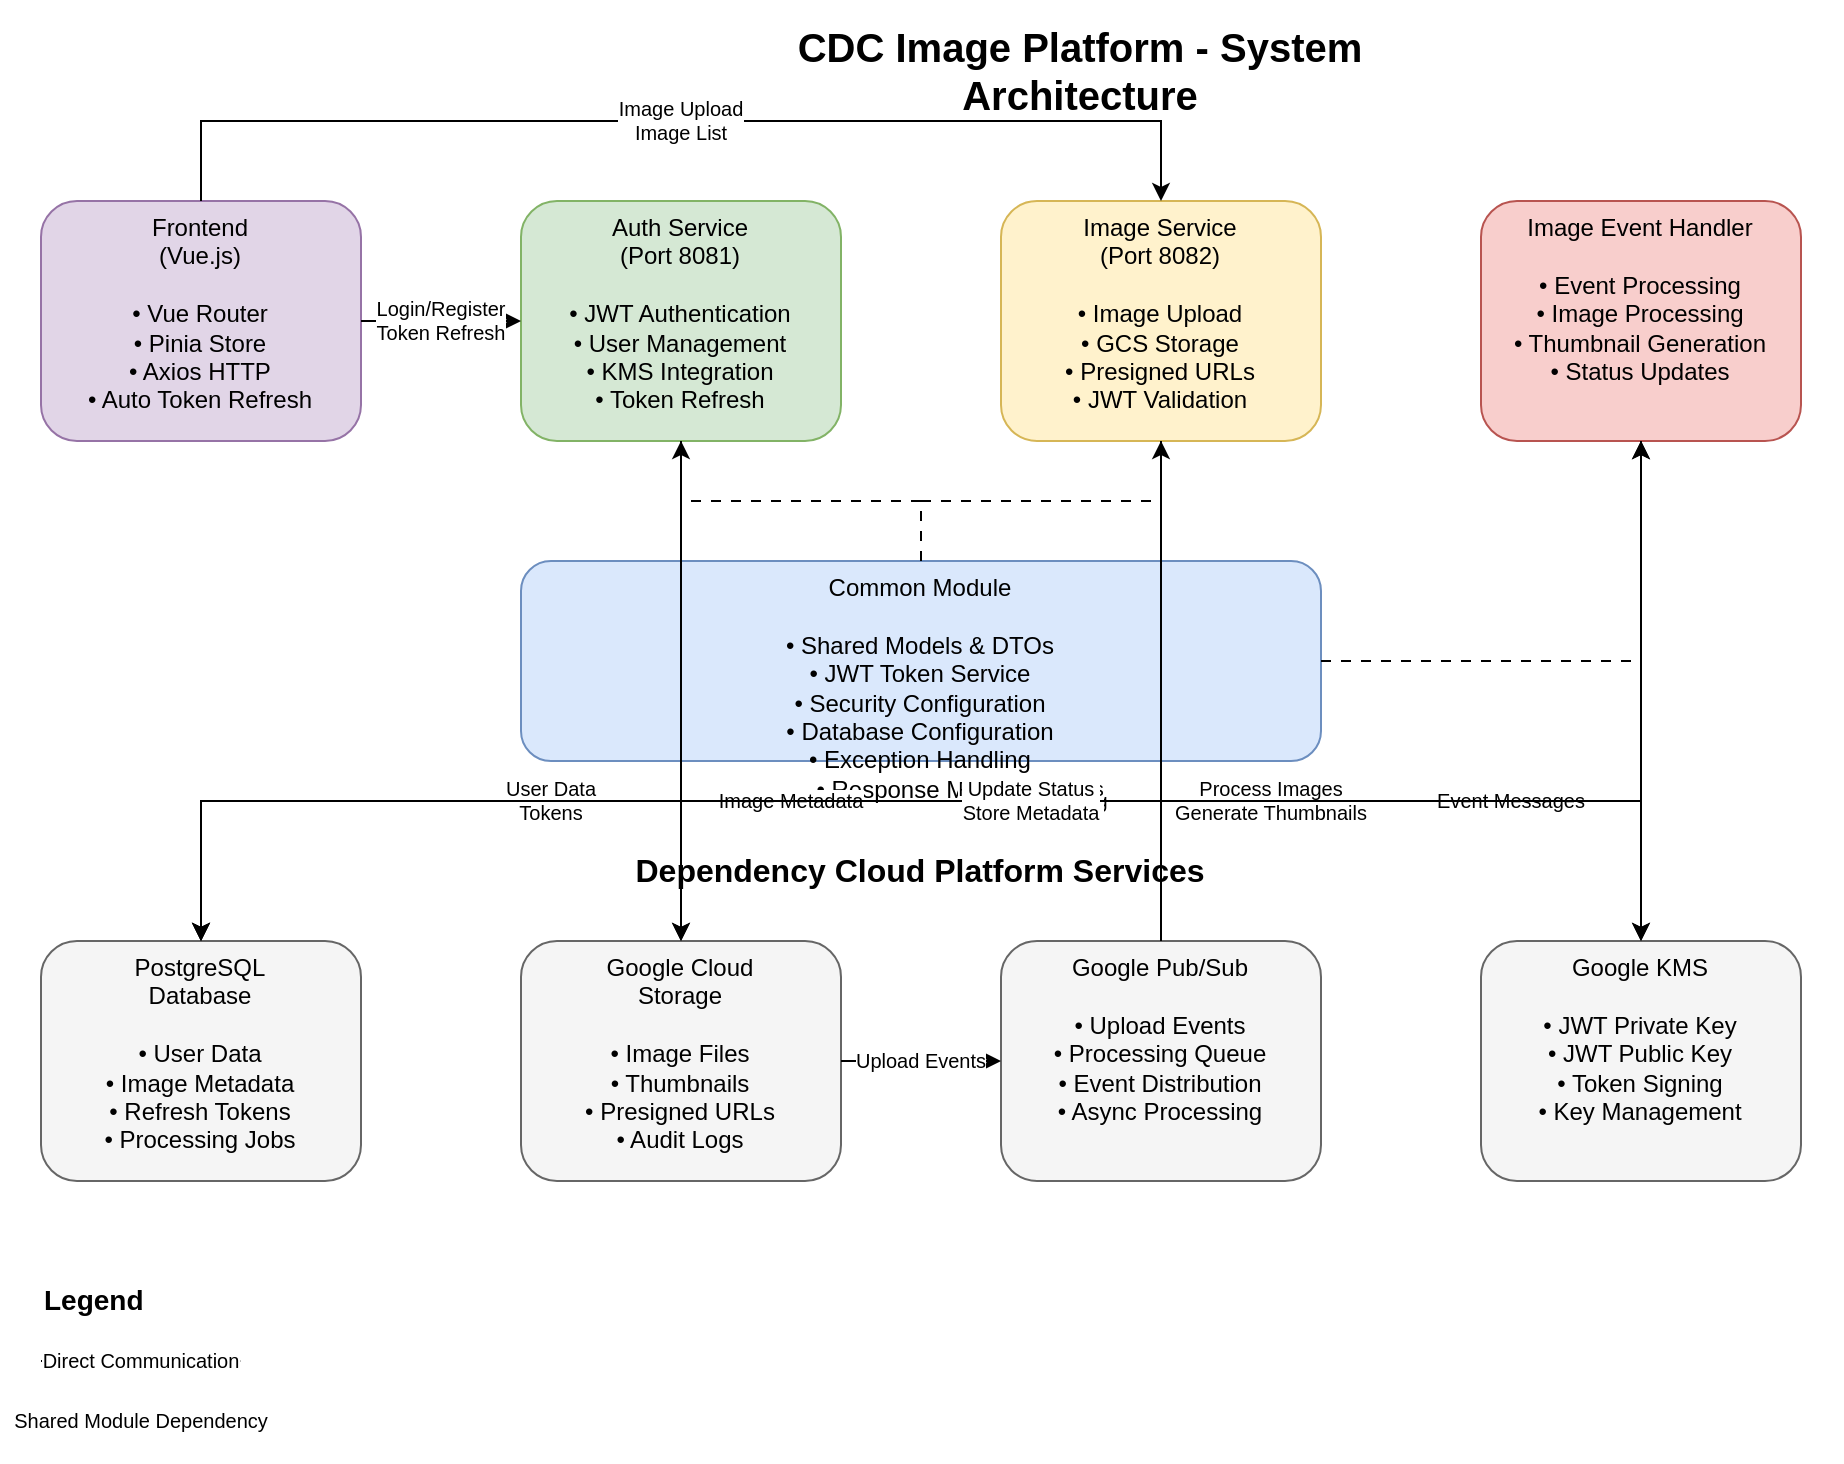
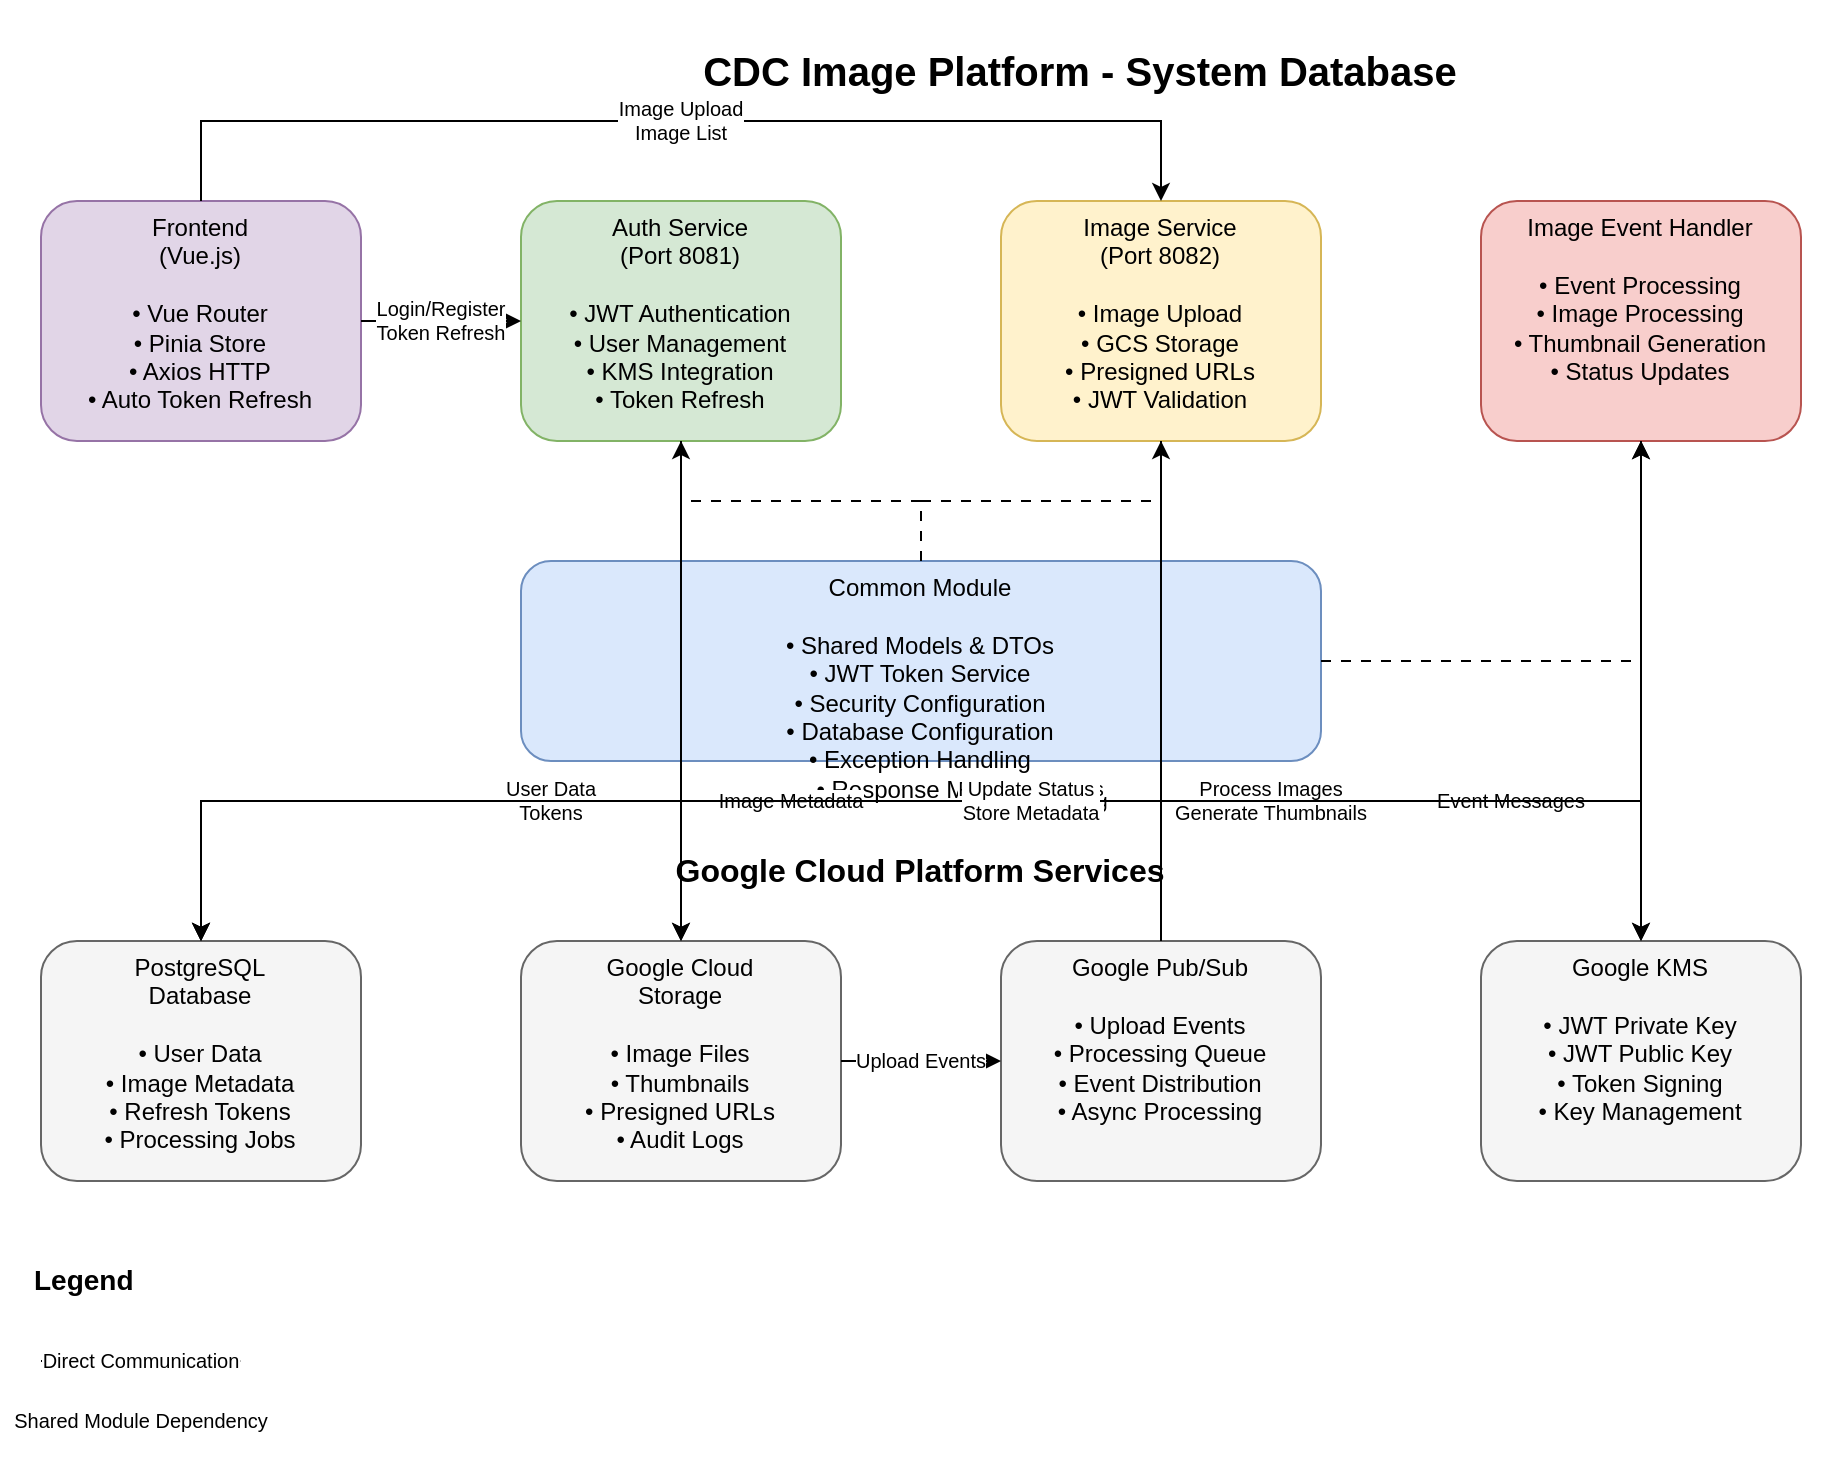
  <mxCell id="0" />
  <mxCell id="1" parent="0" />
- <mxCell id="2" value="CDC Image Platform - System Architecture" style="text;html=1;strokeColor=none;fillColor=none;align=center;verticalAlign=middle;whiteSpace=wrap;rounded=0;fontSize=20;fontStyle=1;" vertex="1" parent="1"><mxGeometry x="340" y="20" width="400" height="30" as="geometry" /></mxCell>
+ <mxCell id="2" value="CDC Image Platform - System Database" style="text;html=1;strokeColor=none;fillColor=none;align=center;verticalAlign=middle;whiteSpace=wrap;rounded=0;fontSize=20;fontStyle=1;" vertex="1" parent="1"><mxGeometry x="340" y="20" width="400" height="30" as="geometry" /></mxCell>
  <mxCell id="3" value="Frontend&#10;(Vue.js)&#10;&#10;• Vue Router&#10;• Pinia Store&#10;• Axios HTTP&#10;• Auto Token Refresh" style="rounded=1;whiteSpace=wrap;html=1;fillColor=#e1d5e7;strokeColor=#9673a6;fontSize=12;align=center;verticalAlign=top;" vertex="1" parent="1"><mxGeometry x="20" y="100" width="160" height="120" as="geometry" /></mxCell>
  <mxCell id="4" value="Auth Service&#10;(Port 8081)&#10;&#10;• JWT Authentication&#10;• User Management&#10;• KMS Integration&#10;• Token Refresh" style="rounded=1;whiteSpace=wrap;html=1;fillColor=#d5e8d4;strokeColor=#82b366;fontSize=12;align=center;verticalAlign=top;" vertex="1" parent="1"><mxGeometry x="260" y="100" width="160" height="120" as="geometry" /></mxCell>
  <mxCell id="5" value="Image Service&#10;(Port 8082)&#10;&#10;• Image Upload&#10;• GCS Storage&#10;• Presigned URLs&#10;• JWT Validation" style="rounded=1;whiteSpace=wrap;html=1;fillColor=#fff2cc;strokeColor=#d6b656;fontSize=12;align=center;verticalAlign=top;" vertex="1" parent="1"><mxGeometry x="500" y="100" width="160" height="120" as="geometry" /></mxCell>
  <mxCell id="6" value="Image Event Handler&#10;&#10;• Event Processing&#10;• Image Processing&#10;• Thumbnail Generation&#10;• Status Updates" style="rounded=1;whiteSpace=wrap;html=1;fillColor=#f8cecc;strokeColor=#b85450;fontSize=12;align=center;verticalAlign=top;" vertex="1" parent="1"><mxGeometry x="740" y="100" width="160" height="120" as="geometry" /></mxCell>
  <mxCell id="7" value="Common Module&#10;&#10;• Shared Models &amp; DTOs&#10;• JWT Token Service&#10;• Security Configuration&#10;• Database Configuration&#10;• Exception Handling&#10;• Response Models" style="rounded=1;whiteSpace=wrap;html=1;fillColor=#dae8fc;strokeColor=#6c8ebf;fontSize=12;align=center;verticalAlign=top;" vertex="1" parent="1"><mxGeometry x="260" y="280" width="400" height="100" as="geometry" /></mxCell>
- <mxCell id="8" value="Dependency Cloud Platform Services" style="text;html=1;strokeColor=none;fillColor=none;align=center;verticalAlign=middle;whiteSpace=wrap;rounded=0;fontSize=16;fontStyle=1;" vertex="1" parent="1"><mxGeometry x="20" y="420" width="880" height="30" as="geometry" /></mxCell>
+ <mxCell id="8" value="Google Cloud Platform Services" style="text;html=1;strokeColor=none;fillColor=none;align=center;verticalAlign=middle;whiteSpace=wrap;rounded=0;fontSize=16;fontStyle=1;" vertex="1" parent="1"><mxGeometry x="20" y="420" width="880" height="30" as="geometry" /></mxCell>
  <mxCell id="9" value="PostgreSQL&#10;Database&#10;&#10;• User Data&#10;• Image Metadata&#10;• Refresh Tokens&#10;• Processing Jobs" style="rounded=1;whiteSpace=wrap;html=1;fillColor=#f5f5f5;strokeColor=#666666;fontSize=12;align=center;verticalAlign=top;" vertex="1" parent="1"><mxGeometry x="20" y="470" width="160" height="120" as="geometry" /></mxCell>
  <mxCell id="10" value="Google Cloud&#10;Storage&#10;&#10;• Image Files&#10;• Thumbnails&#10;• Presigned URLs&#10;• Audit Logs" style="rounded=1;whiteSpace=wrap;html=1;fillColor=#f5f5f5;strokeColor=#666666;fontSize=12;align=center;verticalAlign=top;" vertex="1" parent="1"><mxGeometry x="260" y="470" width="160" height="120" as="geometry" /></mxCell>
  <mxCell id="11" value="Google Pub/Sub&#10;&#10;• Upload Events&#10;• Processing Queue&#10;• Event Distribution&#10;• Async Processing" style="rounded=1;whiteSpace=wrap;html=1;fillColor=#f5f5f5;strokeColor=#666666;fontSize=12;align=center;verticalAlign=top;" vertex="1" parent="1"><mxGeometry x="500" y="470" width="160" height="120" as="geometry" /></mxCell>
  <mxCell id="12" value="Google KMS&#10;&#10;• JWT Private Key&#10;• JWT Public Key&#10;• Token Signing&#10;• Key Management" style="rounded=1;whiteSpace=wrap;html=1;fillColor=#f5f5f5;strokeColor=#666666;fontSize=12;align=center;verticalAlign=top;" vertex="1" parent="1"><mxGeometry x="740" y="470" width="160" height="120" as="geometry" /></mxCell>
  <mxCell id="13" value="Login/Register&#10;Token Refresh" style="edgeStyle=orthogonalEdgeStyle;rounded=0;orthogonalLoop=1;jettySize=auto;html=1;fontSize=10;" edge="1" parent="1" source="3" target="4"><mxGeometry relative="1" as="geometry" /></mxCell>
  <mxCell id="14" value="Image Upload&#10;Image List" style="edgeStyle=orthogonalEdgeStyle;rounded=0;orthogonalLoop=1;jettySize=auto;html=1;fontSize=10;" edge="1" parent="1" source="3" target="5"><mxGeometry relative="1" as="geometry"><Array as="points"><mxPoint x="100" y="60" /><mxPoint x="580" y="60" /></Array></mxGeometry></mxCell>
  <mxCell id="15" value="JWT Signing" style="edgeStyle=orthogonalEdgeStyle;rounded=0;orthogonalLoop=1;jettySize=auto;html=1;fontSize=10;" edge="1" parent="1" source="4" target="12"><mxGeometry relative="1" as="geometry"><Array as="points"><mxPoint x="340" y="400" /><mxPoint x="820" y="400" /></Array></mxGeometry></mxCell>
  <mxCell id="16" value="User Data&#10;Tokens" style="edgeStyle=orthogonalEdgeStyle;rounded=0;orthogonalLoop=1;jettySize=auto;html=1;fontSize=10;" edge="1" parent="1" source="4" target="9"><mxGeometry relative="1" as="geometry"><Array as="points"><mxPoint x="340" y="400" /><mxPoint x="100" y="400" /></Array></mxGeometry></mxCell>
  <mxCell id="17" value="Presigned URLs&#10;File Operations" style="edgeStyle=orthogonalEdgeStyle;rounded=0;orthogonalLoop=1;jettySize=auto;html=1;fontSize=10;" edge="1" parent="1" source="5" target="10"><mxGeometry relative="1" as="geometry"><Array as="points"><mxPoint x="580" y="400" /><mxPoint x="340" y="400" /></Array></mxGeometry></mxCell>
  <mxCell id="18" value="Image Metadata" style="edgeStyle=orthogonalEdgeStyle;rounded=0;orthogonalLoop=1;jettySize=auto;html=1;fontSize=10;" edge="1" parent="1" source="5" target="9"><mxGeometry relative="1" as="geometry"><Array as="points"><mxPoint x="580" y="400" /><mxPoint x="100" y="400" /></Array></mxGeometry></mxCell>
  <mxCell id="19" value="Public Key&#10;JWT Validation" style="edgeStyle=orthogonalEdgeStyle;rounded=0;orthogonalLoop=1;jettySize=auto;html=1;fontSize=10;" edge="1" parent="1" source="5" target="12"><mxGeometry relative="1" as="geometry"><Array as="points"><mxPoint x="580" y="400" /><mxPoint x="820" y="400" /></Array></mxGeometry></mxCell>
  <mxCell id="20" value="Upload Events" style="edgeStyle=orthogonalEdgeStyle;rounded=0;orthogonalLoop=1;jettySize=auto;html=1;fontSize=10;" edge="1" parent="1" source="10" target="11"><mxGeometry relative="1" as="geometry" /></mxCell>
  <mxCell id="21" value="Event Messages" style="edgeStyle=orthogonalEdgeStyle;rounded=0;orthogonalLoop=1;jettySize=auto;html=1;fontSize=10;" edge="1" parent="1" source="11" target="6"><mxGeometry relative="1" as="geometry"><Array as="points"><mxPoint x="580" y="400" /><mxPoint x="820" y="400" /></Array></mxGeometry></mxCell>
  <mxCell id="22" value="Process Images&#10;Generate Thumbnails" style="edgeStyle=orthogonalEdgeStyle;rounded=0;orthogonalLoop=1;jettySize=auto;html=1;fontSize=10;" edge="1" parent="1" source="6" target="10"><mxGeometry relative="1" as="geometry"><Array as="points"><mxPoint x="820" y="400" /><mxPoint x="340" y="400" /></Array></mxGeometry></mxCell>
  <mxCell id="23" value="Update Status&#10;Store Metadata" style="edgeStyle=orthogonalEdgeStyle;rounded=0;orthogonalLoop=1;jettySize=auto;html=1;fontSize=10;" edge="1" parent="1" source="6" target="9"><mxGeometry relative="1" as="geometry"><Array as="points"><mxPoint x="820" y="400" /><mxPoint x="100" y="400" /></Array></mxGeometry></mxCell>
  <mxCell id="24" value="" style="edgeStyle=orthogonalEdgeStyle;rounded=0;orthogonalLoop=1;jettySize=auto;html=1;dashed=1;dashPattern=5 5;" edge="1" parent="1" source="7" target="4"><mxGeometry relative="1" as="geometry" /></mxCell>
  <mxCell id="25" value="" style="edgeStyle=orthogonalEdgeStyle;rounded=0;orthogonalLoop=1;jettySize=auto;html=1;dashed=1;dashPattern=5 5;" edge="1" parent="1" source="7" target="5"><mxGeometry relative="1" as="geometry" /></mxCell>
  <mxCell id="26" value="" style="edgeStyle=orthogonalEdgeStyle;rounded=0;orthogonalLoop=1;jettySize=auto;html=1;dashed=1;dashPattern=5 5;" edge="1" parent="1" source="7" target="6"><mxGeometry relative="1" as="geometry" /></mxCell>
- <mxCell id="27" value="Legend" style="text;html=1;strokeColor=none;fillColor=none;align=left;verticalAlign=middle;whiteSpace=wrap;rounded=0;fontSize=14;fontStyle=1;" vertex="1" parent="1"><mxGeometry x="20" y="640" width="60" height="20" as="geometry" /></mxCell>
+ <mxCell id="27" value="Legend" style="text;html=1;strokeColor=none;fillColor=none;align=left;verticalAlign=middle;whiteSpace=wrap;rounded=0;fontSize=14;fontStyle=1;" vertex="1" parent="1"><mxGeometry x="15" y="630" width="60" height="20" as="geometry" /></mxCell>
  <mxCell id="28" value="Direct Communication" style="edgeStyle=orthogonalEdgeStyle;rounded=0;orthogonalLoop=1;jettySize=auto;html=1;fontSize=10;" edge="1" parent="1"><mxGeometry x="80" y="670" width="100" height="20" as="geometry"><mxPoint x="20" y="680" as="sourcePoint" /><mxPoint x="120" y="680" as="targetPoint" /></mxGeometry></mxCell>
  <mxCell id="29" value="Shared Module Dependency" style="edgeStyle=orthogonalEdgeStyle;rounded=0;orthogonalLoop=1;jettySize=auto;html=1;dashed=1;dashPattern=5 5;fontSize=10;" edge="1" parent="1"><mxGeometry x="80" y="700" width="100" height="20" as="geometry"><mxPoint x="20" y="710" as="sourcePoint" /><mxPoint x="120" y="710" as="targetPoint" /></mxGeometry></mxCell>
